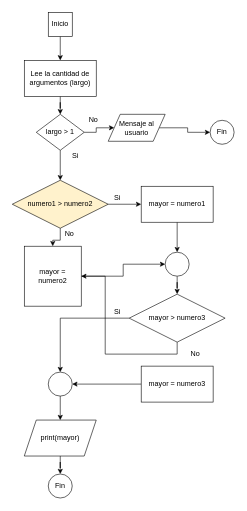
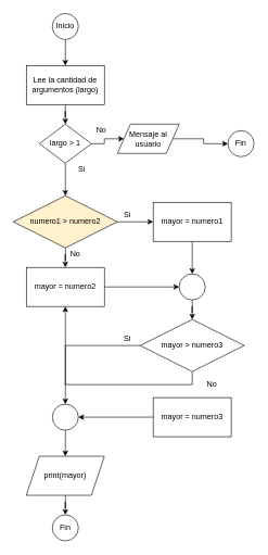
  <mxCell id="0" />
  <mxCell id="1" parent="0" />
  <mxCell id="2" style="edgeStyle=orthogonalEdgeStyle;rounded=0;orthogonalLoop=1;jettySize=auto;html=1;exitX=0.5;exitY=1;exitDx=0;exitDy=0;" edge="1" parent="1" source="3" target="9"><mxGeometry relative="1" as="geometry" /></mxCell>
- <mxCell id="3" value="Inicio" style="whiteSpace=wrap;html=1;aspect=fixed;rounded=0;" vertex="1" parent="1"><mxGeometry x="80" y="20" width="40" height="40" as="geometry" /></mxCell>
+ <mxCell id="3" value="Inicio" style="ellipse;whiteSpace=wrap;html=1;aspect=fixed;" vertex="1" parent="1"><mxGeometry x="80" y="20" width="40" height="40" as="geometry" /></mxCell>
  <mxCell id="4" value="Fin" style="ellipse;whiteSpace=wrap;html=1;aspect=fixed;" vertex="1" parent="1"><mxGeometry x="350" y="200" width="40" height="40" as="geometry" /></mxCell>
  <mxCell id="5" style="edgeStyle=orthogonalEdgeStyle;rounded=0;orthogonalLoop=1;jettySize=auto;html=1;exitX=1;exitY=0.5;exitDx=0;exitDy=0;" edge="1" parent="1" source="7" target="11"><mxGeometry relative="1" as="geometry" /></mxCell>
  <mxCell id="6" style="edgeStyle=orthogonalEdgeStyle;rounded=0;orthogonalLoop=1;jettySize=auto;html=1;exitX=0.5;exitY=1;exitDx=0;exitDy=0;entryX=0.5;entryY=0;entryDx=0;entryDy=0;" edge="1" parent="1" source="7" target="16"><mxGeometry relative="1" as="geometry" /></mxCell>
  <mxCell id="7" value="largo &amp;gt; 1" style="rhombus;whiteSpace=wrap;html=1;" vertex="1" parent="1"><mxGeometry x="60" y="190" width="80" height="60" as="geometry" /></mxCell>
  <mxCell id="8" style="edgeStyle=orthogonalEdgeStyle;rounded=0;orthogonalLoop=1;jettySize=auto;html=1;" edge="1" parent="1" source="9" target="7"><mxGeometry relative="1" as="geometry" /></mxCell>
  <mxCell id="9" value="Lee la cantidad de argumentos (largo)" style="rounded=0;whiteSpace=wrap;html=1;" vertex="1" parent="1"><mxGeometry x="40" y="100" width="120" height="60" as="geometry" /></mxCell>
  <mxCell id="10" style="edgeStyle=orthogonalEdgeStyle;rounded=0;orthogonalLoop=1;jettySize=auto;html=1;exitX=1;exitY=0.5;exitDx=0;exitDy=0;" edge="1" parent="1" source="11" target="4"><mxGeometry relative="1" as="geometry" /></mxCell>
  <mxCell id="11" value="Mensaje al usuario" style="shape=parallelogram;perimeter=parallelogramPerimeter;whiteSpace=wrap;html=1;fixedSize=1;" vertex="1" parent="1"><mxGeometry x="180" y="190" width="95" height="45" as="geometry" /></mxCell>
  <mxCell id="12" value="No" style="text;html=1;align=center;verticalAlign=middle;resizable=0;points=[];autosize=1;strokeColor=none;" vertex="1" parent="1"><mxGeometry x="140" y="190" width="30" height="20" as="geometry" /></mxCell>
  <mxCell id="13" value="Si" style="text;html=1;align=center;verticalAlign=middle;resizable=0;points=[];autosize=1;strokeColor=none;" vertex="1" parent="1"><mxGeometry x="110" y="250" width="30" height="20" as="geometry" /></mxCell>
  <mxCell id="14" style="edgeStyle=orthogonalEdgeStyle;rounded=0;orthogonalLoop=1;jettySize=auto;html=1;exitX=1;exitY=0.5;exitDx=0;exitDy=0;" edge="1" parent="1" source="16" target="20"><mxGeometry relative="1" as="geometry" /></mxCell>
  <mxCell id="15" style="edgeStyle=orthogonalEdgeStyle;rounded=0;orthogonalLoop=1;jettySize=auto;html=1;exitX=0.5;exitY=1;exitDx=0;exitDy=0;" edge="1" parent="1" source="16" target="22"><mxGeometry relative="1" as="geometry" /></mxCell>
  <mxCell id="16" value="numero1 &amp;gt; numero2" style="rhombus;whiteSpace=wrap;html=1;fillColor=#fff2cc;" vertex="1" parent="1"><mxGeometry x="20" y="300" width="160" height="80" as="geometry" /></mxCell>
  <mxCell id="17" value="Si" style="text;html=1;align=center;verticalAlign=middle;resizable=0;points=[];autosize=1;strokeColor=none;" vertex="1" parent="1"><mxGeometry x="180" y="320" width="30" height="20" as="geometry" /></mxCell>
  <mxCell id="18" value="No" style="text;html=1;align=center;verticalAlign=middle;resizable=0;points=[];autosize=1;strokeColor=none;" vertex="1" parent="1"><mxGeometry x="100" y="380" width="30" height="20" as="geometry" /></mxCell>
  <mxCell id="19" style="edgeStyle=orthogonalEdgeStyle;rounded=0;orthogonalLoop=1;jettySize=auto;html=1;exitX=0.5;exitY=1;exitDx=0;exitDy=0;" edge="1" parent="1" source="20" target="24"><mxGeometry relative="1" as="geometry" /></mxCell>
  <mxCell id="20" value="mayor = numero1" style="rounded=0;whiteSpace=wrap;html=1;" vertex="1" parent="1"><mxGeometry x="235" y="310" width="120" height="60" as="geometry" /></mxCell>
  <mxCell id="21" style="edgeStyle=orthogonalEdgeStyle;rounded=0;orthogonalLoop=1;jettySize=auto;html=1;exitX=1;exitY=0.5;exitDx=0;exitDy=0;entryX=0;entryY=0.5;entryDx=0;entryDy=0;" edge="1" parent="1" source="22" target="24"><mxGeometry relative="1" as="geometry" /></mxCell>
- <mxCell id="22" value="mayor = numero2" style="rounded=0;whiteSpace=wrap;html=1;" vertex="1" parent="1"><mxGeometry x="40" y="410" width="95" height="100" as="geometry" /></mxCell>
+ <mxCell id="22" value="mayor = numero2" style="rounded=0;whiteSpace=wrap;html=1;" vertex="1" parent="1"><mxGeometry x="40" y="410" width="120" height="60" as="geometry" /></mxCell>
  <mxCell id="23" style="edgeStyle=orthogonalEdgeStyle;rounded=0;orthogonalLoop=1;jettySize=auto;html=1;exitX=0.5;exitY=1;exitDx=0;exitDy=0;" edge="1" parent="1" source="24" target="27"><mxGeometry relative="1" as="geometry" /></mxCell>
  <mxCell id="24" value="" style="ellipse;whiteSpace=wrap;html=1;aspect=fixed;" vertex="1" parent="1"><mxGeometry x="275" y="420" width="40" height="40" as="geometry" /></mxCell>
  <mxCell id="25" style="edgeStyle=orthogonalEdgeStyle;rounded=0;orthogonalLoop=1;jettySize=auto;html=1;exitX=0.5;exitY=1;exitDx=0;exitDy=0;" edge="1" parent="1" source="27" target="22"><mxGeometry relative="1" as="geometry" /></mxCell>
  <mxCell id="26" style="edgeStyle=orthogonalEdgeStyle;rounded=0;orthogonalLoop=1;jettySize=auto;html=1;exitX=0;exitY=0.5;exitDx=0;exitDy=0;" edge="1" parent="1" source="27" target="34"><mxGeometry relative="1" as="geometry" /></mxCell>
  <mxCell id="27" value="mayor &amp;gt; numero3" style="rhombus;whiteSpace=wrap;html=1;" vertex="1" parent="1"><mxGeometry x="215" y="490" width="160" height="80" as="geometry" /></mxCell>
  <mxCell id="28" style="edgeStyle=orthogonalEdgeStyle;rounded=0;orthogonalLoop=1;jettySize=auto;html=1;exitX=0;exitY=0.5;exitDx=0;exitDy=0;entryX=1;entryY=0.5;entryDx=0;entryDy=0;" edge="1" parent="1" source="29" target="34"><mxGeometry relative="1" as="geometry" /></mxCell>
  <mxCell id="29" value="mayor = numero3" style="rounded=0;whiteSpace=wrap;html=1;" vertex="1" parent="1"><mxGeometry x="235" y="610" width="120" height="60" as="geometry" /></mxCell>
  <mxCell id="30" value="Si" style="text;html=1;align=center;verticalAlign=middle;resizable=0;points=[];autosize=1;strokeColor=none;" vertex="1" parent="1"><mxGeometry x="180" y="510" width="30" height="20" as="geometry" /></mxCell>
  <mxCell id="31" style="edgeStyle=orthogonalEdgeStyle;rounded=0;orthogonalLoop=1;jettySize=auto;html=1;" edge="1" parent="1" source="32" target="36"><mxGeometry relative="1" as="geometry" /></mxCell>
  <mxCell id="32" value="print(mayor)" style="shape=parallelogram;perimeter=parallelogramPerimeter;whiteSpace=wrap;html=1;fixedSize=1;" vertex="1" parent="1"><mxGeometry x="40" y="700" width="120" height="60" as="geometry" /></mxCell>
  <mxCell id="33" style="edgeStyle=orthogonalEdgeStyle;rounded=0;orthogonalLoop=1;jettySize=auto;html=1;exitX=0.5;exitY=1;exitDx=0;exitDy=0;" edge="1" parent="1" source="34" target="32"><mxGeometry relative="1" as="geometry" /></mxCell>
  <mxCell id="34" value="" style="ellipse;whiteSpace=wrap;html=1;aspect=fixed;" vertex="1" parent="1"><mxGeometry x="80" y="620" width="40" height="40" as="geometry" /></mxCell>
  <mxCell id="35" value="No" style="text;html=1;align=center;verticalAlign=middle;resizable=0;points=[];autosize=1;strokeColor=none;" vertex="1" parent="1"><mxGeometry x="310" y="580" width="30" height="20" as="geometry" /></mxCell>
  <mxCell id="36" value="Fin" style="ellipse;whiteSpace=wrap;html=1;aspect=fixed;" vertex="1" parent="1"><mxGeometry x="80" y="790" width="40" height="40" as="geometry" /></mxCell>
